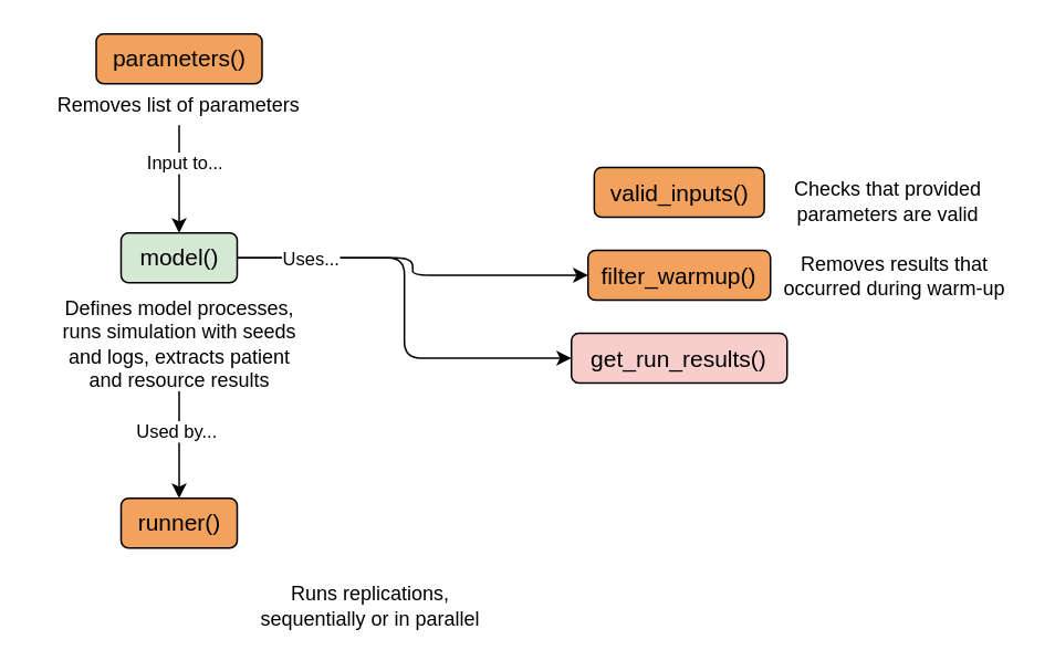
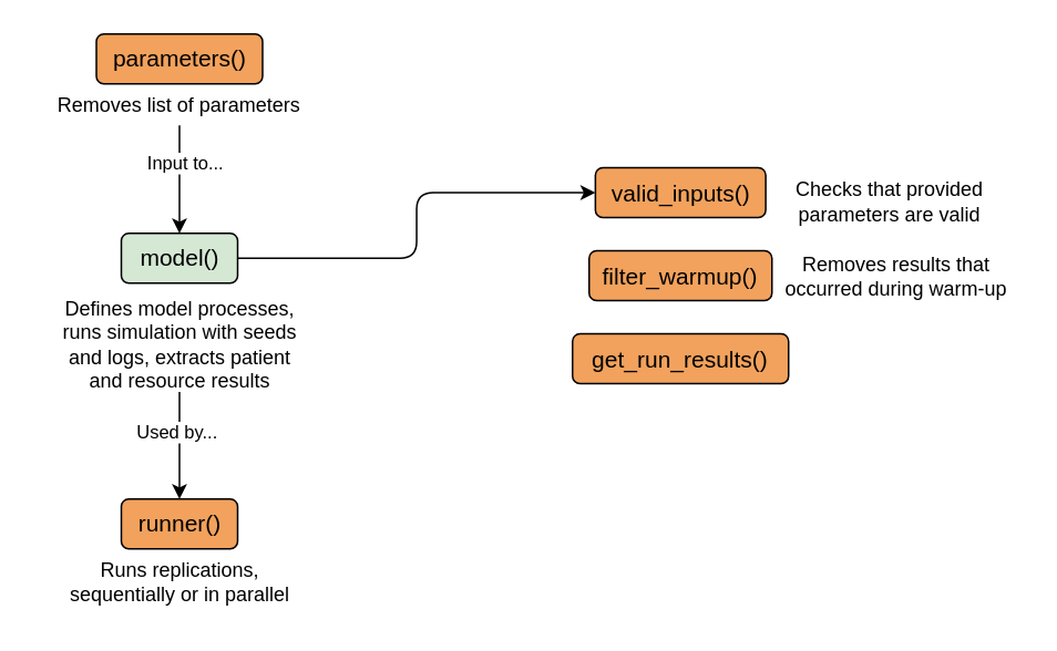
  <mxCell id="0" />
  <mxCell id="1" parent="0" />
  <mxCell id="2" value="&lt;span style=&quot;font-size: 14px;&quot;&gt;parameters()&lt;/span&gt;" style="rounded=1;whiteSpace=wrap;html=1;fillColor=#F2A25C;" parent="1" vertex="1"><mxGeometry x="57.5" y="20" width="100" height="30" as="geometry" /></mxCell>
  <mxCell id="3" style="edgeStyle=orthogonalEdgeStyle;rounded=0;orthogonalLoop=1;jettySize=auto;html=1;exitX=0.5;exitY=1;exitDx=0;exitDy=0;entryX=0.5;entryY=0;entryDx=0;entryDy=0;" edge="1" parent="1" source="5" target="9"><mxGeometry relative="1" as="geometry" /></mxCell>
  <mxCell id="4" value="Input to..." style="edgeLabel;html=1;align=center;verticalAlign=middle;resizable=0;points=[];" vertex="1" connectable="0" parent="3"><mxGeometry x="-0.333" y="3" relative="1" as="geometry"><mxPoint as="offset" /></mxGeometry></mxCell>
  <mxCell id="5" value="Removes list of parameters" style="text;html=1;align=center;verticalAlign=middle;whiteSpace=wrap;rounded=1;" parent="1" vertex="1"><mxGeometry x="20" y="51.5" width="175" height="23.5" as="geometry" /></mxCell>
- <mxCell id="6" style="edgeStyle=orthogonalEdgeStyle;rounded=1;orthogonalLoop=1;jettySize=auto;html=1;exitX=1;exitY=0.5;exitDx=0;exitDy=0;curved=0;" edge="1" parent="1" source="9" target="15"><mxGeometry relative="1" as="geometry" /></mxCell>
- <mxCell id="7" style="edgeStyle=orthogonalEdgeStyle;rounded=1;orthogonalLoop=1;jettySize=auto;html=1;exitX=1;exitY=0.5;exitDx=0;exitDy=0;entryX=0;entryY=0.5;entryDx=0;entryDy=0;curved=0;" edge="1" parent="1" source="9" target="17"><mxGeometry relative="1" as="geometry" /></mxCell>
- <mxCell id="8" value="Uses..." style="edgeLabel;html=1;align=center;verticalAlign=middle;resizable=0;points=[];" vertex="1" connectable="0" parent="7"><mxGeometry x="-0.664" relative="1" as="geometry"><mxPoint as="offset" /></mxGeometry></mxCell>
+ <mxCell id="6" style="edgeStyle=orthogonalEdgeStyle;rounded=1;orthogonalLoop=1;jettySize=auto;html=1;exitX=1;exitY=0.5;exitDx=0;exitDy=0;entryX=0;entryY=0.5;entryDx=0;entryDy=0;curved=0;" edge="1" parent="1" source="9" target="13"><mxGeometry relative="1" as="geometry" /></mxCell>
  <mxCell id="9" value="&lt;span style=&quot;font-size: 14px;&quot;&gt;model()&lt;/span&gt;" style="rounded=1;whiteSpace=wrap;html=1;fillColor=#d5e8d4;" vertex="1" parent="1"><mxGeometry x="72.5" y="140" width="70" height="30" as="geometry" /></mxCell>
  <mxCell id="10" style="edgeStyle=orthogonalEdgeStyle;rounded=0;orthogonalLoop=1;jettySize=auto;html=1;exitX=0.5;exitY=1;exitDx=0;exitDy=0;entryX=0.5;entryY=0;entryDx=0;entryDy=0;" edge="1" parent="1" source="12" target="18"><mxGeometry relative="1" as="geometry" /></mxCell>
  <mxCell id="11" value="Used by..." style="edgeLabel;html=1;align=center;verticalAlign=middle;resizable=0;points=[];" vertex="1" connectable="0" parent="10"><mxGeometry x="-0.248" y="-2" relative="1" as="geometry"><mxPoint as="offset" /></mxGeometry></mxCell>
  <mxCell id="12" value="Defines model processes, runs simulation with seeds and logs, extracts patient and resource results" style="text;html=1;align=center;verticalAlign=middle;whiteSpace=wrap;rounded=1;" vertex="1" parent="1"><mxGeometry x="32.5" y="178" width="150" height="57.5" as="geometry" /></mxCell>
  <mxCell id="13" value="&lt;span style=&quot;font-size: 14px;&quot;&gt;valid_inputs()&lt;/span&gt;" style="rounded=1;whiteSpace=wrap;html=1;fillColor=#F2A25C;" vertex="1" parent="1"><mxGeometry x="357.75" y="100.5" width="102.5" height="30" as="geometry" /></mxCell>
  <mxCell id="14" value="Checks that provided parameters are valid" style="text;html=1;align=center;verticalAlign=middle;whiteSpace=wrap;rounded=1;" vertex="1" parent="1"><mxGeometry x="460.25" y="100.5" width="150" height="40" as="geometry" /></mxCell>
  <mxCell id="15" value="&lt;span style=&quot;font-size: 14px;&quot;&gt;filter_warmup()&lt;/span&gt;" style="rounded=1;whiteSpace=wrap;html=1;fillColor=#F2A25C;" vertex="1" parent="1"><mxGeometry x="354" y="150.5" width="110" height="30" as="geometry" /></mxCell>
  <mxCell id="16" value="Removes results that occurred during warm-up" style="text;html=1;align=center;verticalAlign=middle;whiteSpace=wrap;rounded=1;" vertex="1" parent="1"><mxGeometry x="464" y="145.5" width="150" height="40" as="geometry" /></mxCell>
- <mxCell id="17" value="&lt;span style=&quot;font-size: 14px;&quot;&gt;get_run_results()&lt;/span&gt;" style="rounded=1;whiteSpace=wrap;html=1;fillColor=#f8cecc;" vertex="1" parent="1"><mxGeometry x="344" y="200.5" width="130" height="30" as="geometry" /></mxCell>
+ <mxCell id="17" value="&lt;span style=&quot;font-size: 14px;&quot;&gt;get_run_results()&lt;/span&gt;" style="rounded=1;whiteSpace=wrap;html=1;fillColor=#F2A25C;" vertex="1" parent="1"><mxGeometry x="344" y="200.5" width="130" height="30" as="geometry" /></mxCell>
  <mxCell id="18" value="&lt;span style=&quot;font-size: 14px;&quot;&gt;runner()&lt;/span&gt;" style="rounded=1;whiteSpace=wrap;html=1;fillColor=#F2A25C;" vertex="1" parent="1"><mxGeometry x="72.5" y="300" width="70" height="30" as="geometry" /></mxCell>
- <mxCell id="19" value="Runs replications, sequentially or in parallel" style="text;html=1;align=center;verticalAlign=middle;whiteSpace=wrap;rounded=1;" vertex="1" parent="1"><mxGeometry x="147.5" y="345" width="150" height="40" as="geometry" /></mxCell>
+ <mxCell id="19" value="Runs replications, sequentially or in parallel" style="text;html=1;align=center;verticalAlign=middle;whiteSpace=wrap;rounded=1;" vertex="1" parent="1"><mxGeometry x="32.5" y="330" width="150" height="40" as="geometry" /></mxCell>
